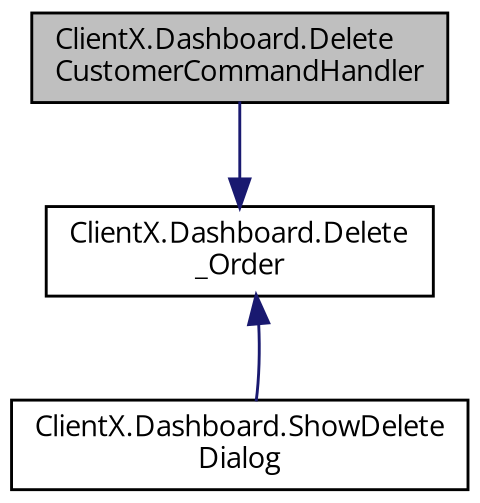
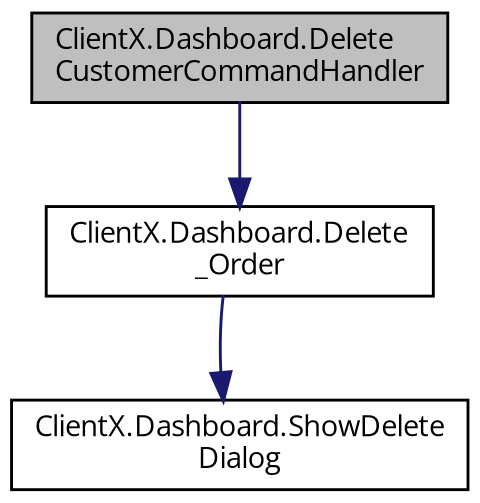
  digraph {
    fontname="Open Sans"
    rankdir=TB
    node [color=black fillcolor=white fontname="Open Sans" fontsize=10 shape=record style=filled]
    edge [color=midnightblue fontname="Open Sans" fontsize=10 labelfontname=Helvetica labelfontsize=10 style=solid]
    n1 [fillcolor=grey75 fontcolor=black height=0.2 label="ClientX.Dashboard.Delete\lCustomerCommandHandler" width=0.4]
    n2 [height=0.2 label="ClientX.Dashboard.Delete\l_Order" width=0.4]
    n3 [height=0.2 label="ClientX.Dashboard.ShowDelete\lDialog" width=0.4]
    n1 -> n2
-   n3 -> n2
+   n2 -> n3
  }
